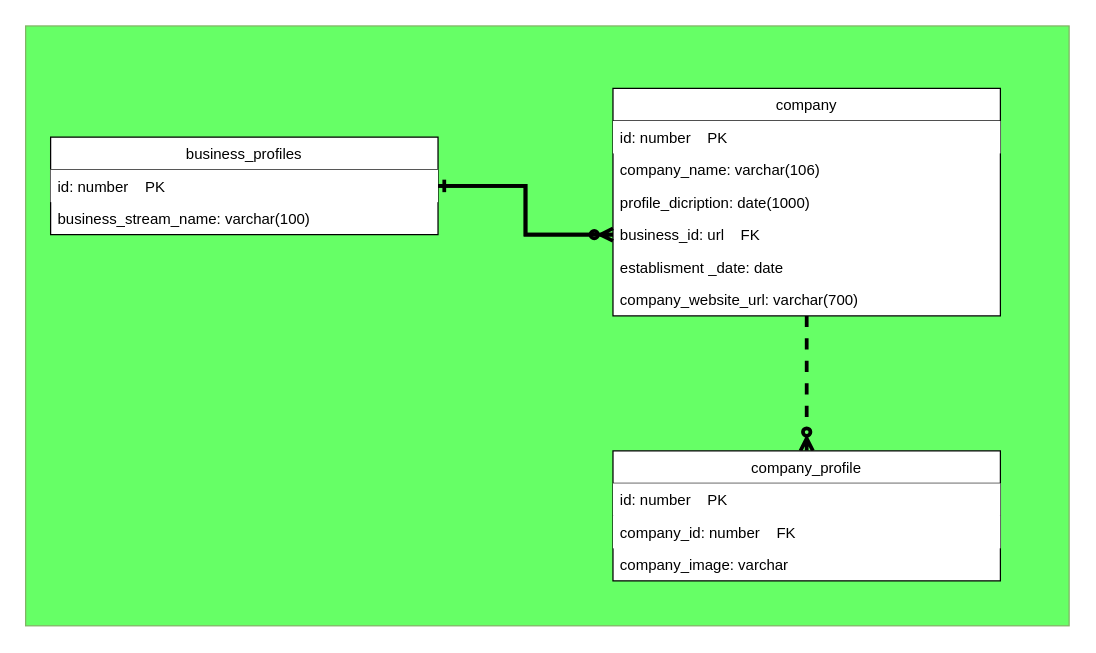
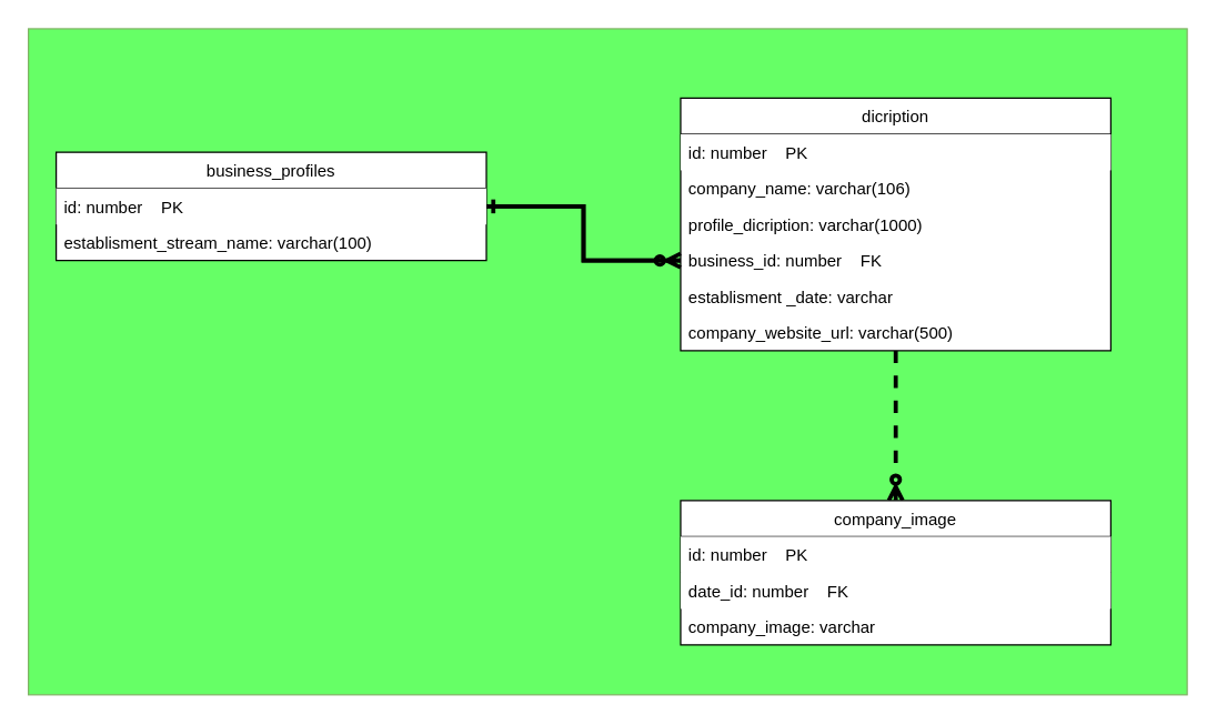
  <mxCell id="0" />
  <mxCell id="1" parent="0" />
  <mxCell id="2" value="" style="rounded=0;whiteSpace=wrap;html=1;fontSize=18;fillColor=#66FF66;strokeColor=#82b366;" vertex="1" parent="1"><mxGeometry x="20" y="20" width="835" height="480" as="geometry" /></mxCell>
  <mxCell id="3" style="edgeStyle=orthogonalEdgeStyle;rounded=0;orthogonalLoop=1;jettySize=auto;html=1;endArrow=ERzeroToMany;endFill=0;strokeWidth=3;dashed=1;" edge="1" parent="1" source="4" target="14"><mxGeometry relative="1" as="geometry" /></mxCell>
- <mxCell id="4" value="company" style="swimlane;fontStyle=0;childLayout=stackLayout;horizontal=1;startSize=26;horizontalStack=0;resizeParent=1;resizeParentMax=0;resizeLast=0;collapsible=1;marginBottom=0;fillColor=default;gradientColor=none;swimlaneFillColor=default;" vertex="1" parent="1"><mxGeometry x="490" y="70" width="310" height="182" as="geometry" /></mxCell>
+ <mxCell id="4" value="dicription" style="swimlane;fontStyle=0;childLayout=stackLayout;horizontal=1;startSize=26;horizontalStack=0;resizeParent=1;resizeParentMax=0;resizeLast=0;collapsible=1;marginBottom=0;fillColor=default;gradientColor=none;swimlaneFillColor=default;" vertex="1" parent="1"><mxGeometry x="490" y="70" width="310" height="182" as="geometry" /></mxCell>
  <mxCell id="5" value="id: number    PK" style="text;align=left;verticalAlign=top;spacingLeft=4;spacingRight=4;overflow=hidden;rotatable=0;points=[[0,0.5],[1,0.5]];portConstraint=eastwest;fillColor=default;" vertex="1" parent="4"><mxGeometry y="26" width="310" height="26" as="geometry" /></mxCell>
  <mxCell id="6" value="company_name: varchar(106)" style="text;strokeColor=none;fillColor=none;align=left;verticalAlign=top;spacingLeft=4;spacingRight=4;overflow=hidden;rotatable=0;points=[[0,0.5],[1,0.5]];portConstraint=eastwest;" vertex="1" parent="4"><mxGeometry y="52" width="310" height="26" as="geometry" /></mxCell>
- <mxCell id="7" value="profile_dicription: date(1000)" style="text;strokeColor=none;fillColor=none;align=left;verticalAlign=top;spacingLeft=4;spacingRight=4;overflow=hidden;rotatable=0;points=[[0,0.5],[1,0.5]];portConstraint=eastwest;" vertex="1" parent="4"><mxGeometry y="78" width="310" height="26" as="geometry" /></mxCell>
- <mxCell id="8" value="business_id: url    FK" style="text;strokeColor=none;fillColor=none;align=left;verticalAlign=top;spacingLeft=4;spacingRight=4;overflow=hidden;rotatable=0;points=[[0,0.5],[1,0.5]];portConstraint=eastwest;" vertex="1" parent="4"><mxGeometry y="104" width="310" height="26" as="geometry" /></mxCell>
- <mxCell id="9" value="establisment _date: date" style="text;strokeColor=none;fillColor=none;align=left;verticalAlign=top;spacingLeft=4;spacingRight=4;overflow=hidden;rotatable=0;points=[[0,0.5],[1,0.5]];portConstraint=eastwest;" vertex="1" parent="4"><mxGeometry y="130" width="310" height="26" as="geometry" /></mxCell>
- <mxCell id="10" value="company_website_url: varchar(700)" style="text;strokeColor=none;fillColor=none;align=left;verticalAlign=top;spacingLeft=4;spacingRight=4;overflow=hidden;rotatable=0;points=[[0,0.5],[1,0.5]];portConstraint=eastwest;" vertex="1" parent="4"><mxGeometry y="156" width="310" height="26" as="geometry" /></mxCell>
+ <mxCell id="7" value="profile_dicription: varchar(1000)" style="text;strokeColor=none;fillColor=none;align=left;verticalAlign=top;spacingLeft=4;spacingRight=4;overflow=hidden;rotatable=0;points=[[0,0.5],[1,0.5]];portConstraint=eastwest;" vertex="1" parent="4"><mxGeometry y="78" width="310" height="26" as="geometry" /></mxCell>
+ <mxCell id="8" value="business_id: number    FK" style="text;strokeColor=none;fillColor=none;align=left;verticalAlign=top;spacingLeft=4;spacingRight=4;overflow=hidden;rotatable=0;points=[[0,0.5],[1,0.5]];portConstraint=eastwest;" vertex="1" parent="4"><mxGeometry y="104" width="310" height="26" as="geometry" /></mxCell>
+ <mxCell id="9" value="establisment _date: varchar" style="text;strokeColor=none;fillColor=none;align=left;verticalAlign=top;spacingLeft=4;spacingRight=4;overflow=hidden;rotatable=0;points=[[0,0.5],[1,0.5]];portConstraint=eastwest;" vertex="1" parent="4"><mxGeometry y="130" width="310" height="26" as="geometry" /></mxCell>
+ <mxCell id="10" value="company_website_url: varchar(500)" style="text;strokeColor=none;fillColor=none;align=left;verticalAlign=top;spacingLeft=4;spacingRight=4;overflow=hidden;rotatable=0;points=[[0,0.5],[1,0.5]];portConstraint=eastwest;" vertex="1" parent="4"><mxGeometry y="156" width="310" height="26" as="geometry" /></mxCell>
  <mxCell id="11" value="business_profiles" style="swimlane;fontStyle=0;childLayout=stackLayout;horizontal=1;startSize=26;horizontalStack=0;resizeParent=1;resizeParentMax=0;resizeLast=0;collapsible=1;marginBottom=0;fillColor=default;gradientColor=none;swimlaneFillColor=default;" vertex="1" parent="1"><mxGeometry x="40" y="109" width="310" height="78" as="geometry" /></mxCell>
  <mxCell id="12" value="id: number    PK" style="text;align=left;verticalAlign=top;spacingLeft=4;spacingRight=4;overflow=hidden;rotatable=0;points=[[0,0.5],[1,0.5]];portConstraint=eastwest;fillColor=default;" vertex="1" parent="11"><mxGeometry y="26" width="310" height="26" as="geometry" /></mxCell>
- <mxCell id="13" value="business_stream_name: varchar(100)" style="text;strokeColor=none;fillColor=none;align=left;verticalAlign=top;spacingLeft=4;spacingRight=4;overflow=hidden;rotatable=0;points=[[0,0.5],[1,0.5]];portConstraint=eastwest;" vertex="1" parent="11"><mxGeometry y="52" width="310" height="26" as="geometry" /></mxCell>
- <mxCell id="14" value="company_profile" style="swimlane;fontStyle=0;childLayout=stackLayout;horizontal=1;startSize=26;horizontalStack=0;resizeParent=1;resizeParentMax=0;resizeLast=0;collapsible=1;marginBottom=0;fillColor=default;gradientColor=none;swimlaneFillColor=default;" vertex="1" parent="1"><mxGeometry x="490" y="360" width="310" height="104" as="geometry" /></mxCell>
+ <mxCell id="13" value="establisment_stream_name: varchar(100)" style="text;strokeColor=none;fillColor=none;align=left;verticalAlign=top;spacingLeft=4;spacingRight=4;overflow=hidden;rotatable=0;points=[[0,0.5],[1,0.5]];portConstraint=eastwest;" vertex="1" parent="11"><mxGeometry y="52" width="310" height="26" as="geometry" /></mxCell>
+ <mxCell id="14" value="company_image" style="swimlane;fontStyle=0;childLayout=stackLayout;horizontal=1;startSize=26;horizontalStack=0;resizeParent=1;resizeParentMax=0;resizeLast=0;collapsible=1;marginBottom=0;fillColor=default;gradientColor=none;swimlaneFillColor=default;" vertex="1" parent="1"><mxGeometry x="490" y="360" width="310" height="104" as="geometry" /></mxCell>
  <mxCell id="15" value="id: number    PK" style="text;align=left;verticalAlign=top;spacingLeft=4;spacingRight=4;overflow=hidden;rotatable=0;points=[[0,0.5],[1,0.5]];portConstraint=eastwest;fillColor=default;" vertex="1" parent="14"><mxGeometry y="26" width="310" height="26" as="geometry" /></mxCell>
- <mxCell id="16" value="company_id: number    FK" style="text;align=left;verticalAlign=top;spacingLeft=4;spacingRight=4;overflow=hidden;rotatable=0;points=[[0,0.5],[1,0.5]];portConstraint=eastwest;fillColor=default;" vertex="1" parent="14"><mxGeometry y="52" width="310" height="26" as="geometry" /></mxCell>
+ <mxCell id="16" value="date_id: number    FK" style="text;align=left;verticalAlign=top;spacingLeft=4;spacingRight=4;overflow=hidden;rotatable=0;points=[[0,0.5],[1,0.5]];portConstraint=eastwest;fillColor=default;" vertex="1" parent="14"><mxGeometry y="52" width="310" height="26" as="geometry" /></mxCell>
  <mxCell id="17" value="company_image: varchar  " style="text;strokeColor=none;fillColor=none;align=left;verticalAlign=top;spacingLeft=4;spacingRight=4;overflow=hidden;rotatable=0;points=[[0,0.5],[1,0.5]];portConstraint=eastwest;" vertex="1" parent="14"><mxGeometry y="78" width="310" height="26" as="geometry" /></mxCell>
  <mxCell id="18" style="edgeStyle=orthogonalEdgeStyle;rounded=0;orthogonalLoop=1;jettySize=auto;html=1;entryX=0;entryY=0.5;entryDx=0;entryDy=0;endArrow=ERzeroToMany;endFill=0;strokeWidth=3;" edge="1" parent="1" source="12" target="8"><mxGeometry relative="1" as="geometry" /></mxCell>
  <mxCell id="19" style="edgeStyle=orthogonalEdgeStyle;rounded=0;orthogonalLoop=1;jettySize=auto;html=1;entryX=1;entryY=0.5;entryDx=0;entryDy=0;endArrow=ERone;endFill=0;strokeWidth=3;" edge="1" parent="1" source="8" target="12"><mxGeometry relative="1" as="geometry" /></mxCell>
